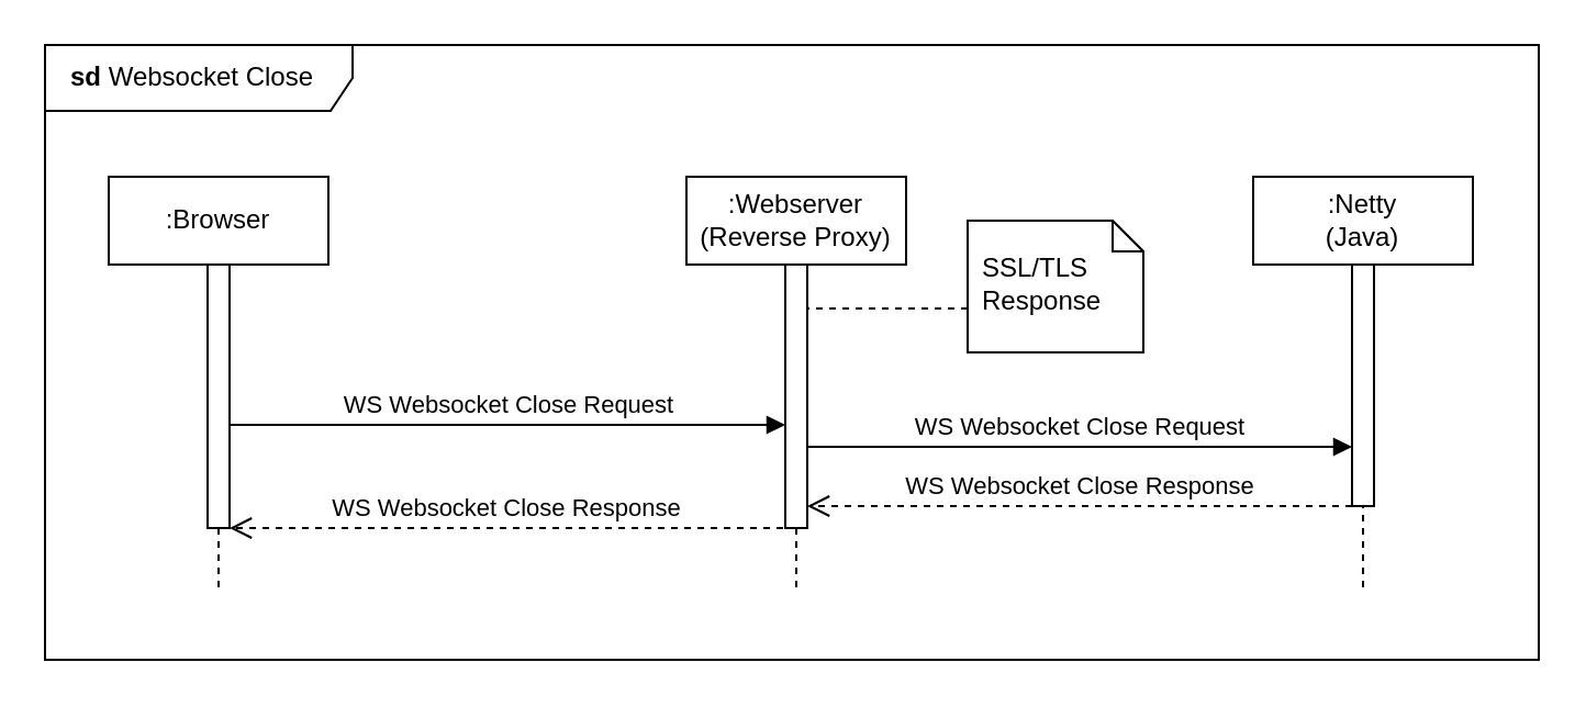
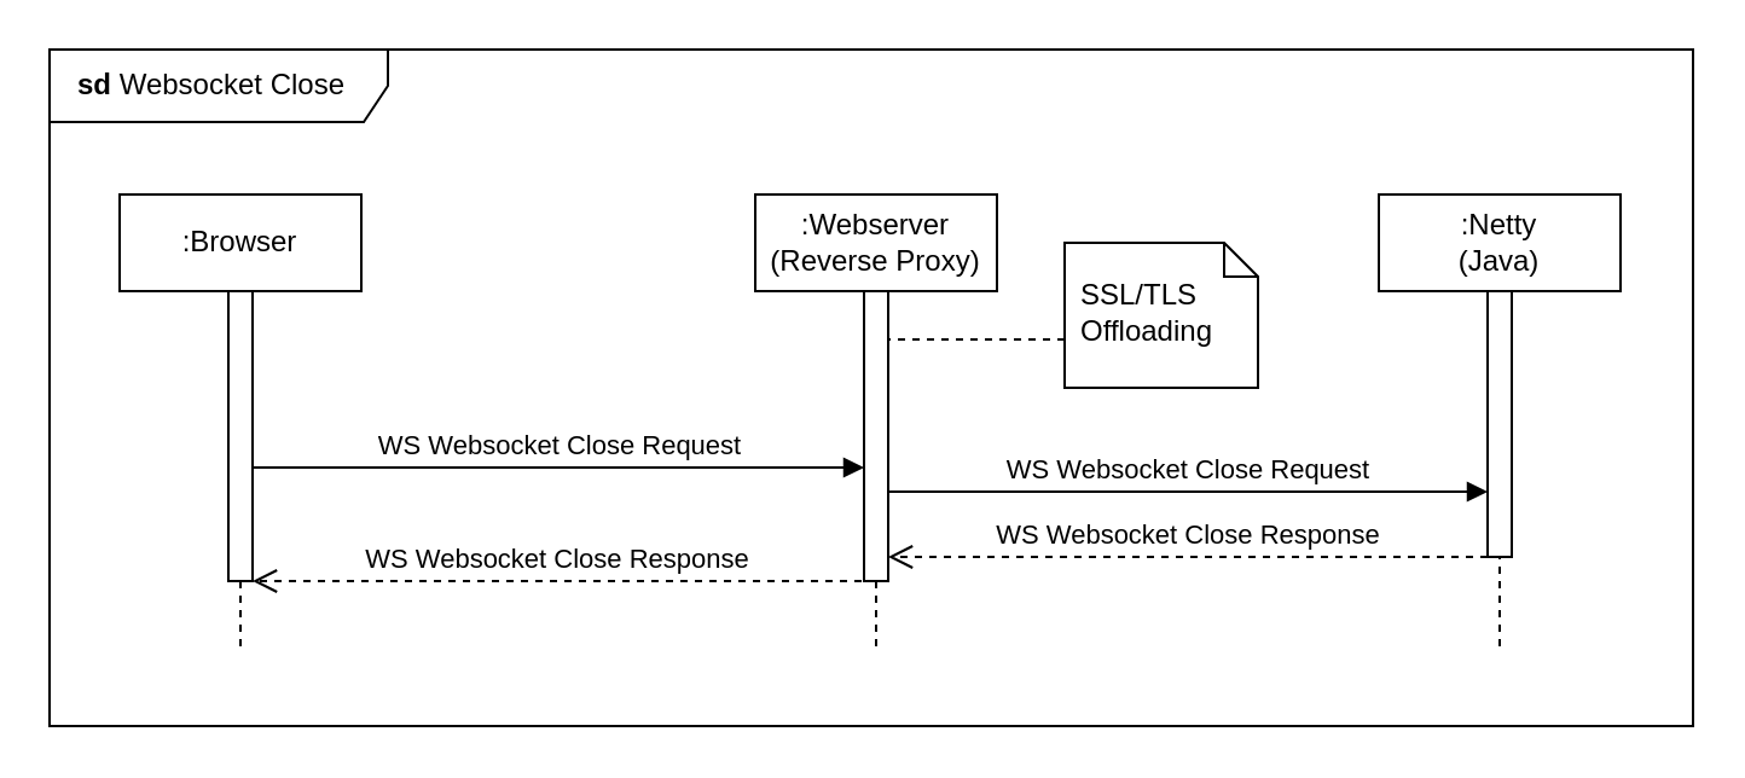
  <mxCell id="0" />
  <mxCell id="1" parent="0" />
  <mxCell id="2" value="&lt;b&gt;sd&lt;/b&gt; Websocket Close" style="shape=umlFrame;whiteSpace=wrap;html=1;width=140;height=30;align=left;spacingLeft=10;" vertex="1" parent="1"><mxGeometry x="20" y="20" width="680" height="280" as="geometry" /></mxCell>
  <mxCell id="3" value=":Browser" style="shape=umlLifeline;perimeter=lifelinePerimeter;whiteSpace=wrap;html=1;container=1;collapsible=0;recursiveResize=0;outlineConnect=0;" vertex="1" parent="1"><mxGeometry x="49" y="80" width="100" height="190" as="geometry" /></mxCell>
  <mxCell id="4" value=":Webserver (Reverse Proxy)" style="shape=umlLifeline;perimeter=lifelinePerimeter;whiteSpace=wrap;html=1;container=1;collapsible=0;recursiveResize=0;outlineConnect=0;" vertex="1" parent="1"><mxGeometry x="312" y="80" width="100" height="190" as="geometry" /></mxCell>
  <mxCell id="5" value="" style="html=1;points=[];perimeter=orthogonalPerimeter;" vertex="1" parent="4"><mxGeometry x="45" y="40" width="10" height="120" as="geometry" /></mxCell>
  <mxCell id="6" value=":Netty&lt;br&gt;(Java)" style="shape=umlLifeline;perimeter=lifelinePerimeter;whiteSpace=wrap;html=1;container=1;collapsible=0;recursiveResize=0;outlineConnect=0;" vertex="1" parent="1"><mxGeometry x="570" y="80" width="100" height="190" as="geometry" /></mxCell>
  <mxCell id="7" value="" style="html=1;points=[];perimeter=orthogonalPerimeter;" vertex="1" parent="6"><mxGeometry x="45" y="40" width="10" height="110" as="geometry" /></mxCell>
  <mxCell id="8" value="WS Websocket Close&amp;nbsp;Response" style="html=1;verticalAlign=bottom;endArrow=open;dashed=1;endSize=8;exitX=0;exitY=1.037;exitDx=0;exitDy=0;exitPerimeter=0;" edge="1" parent="1"><mxGeometry relative="1" as="geometry"><mxPoint x="367" y="229.999" as="targetPoint" /><mxPoint x="615" y="229.999" as="sourcePoint" /></mxGeometry></mxCell>
  <mxCell id="9" value="WS Websocket Close Request" style="html=1;verticalAlign=bottom;endArrow=block;" edge="1" parent="1" target="7"><mxGeometry relative="1" as="geometry"><mxPoint x="367" y="203" as="sourcePoint" /></mxGeometry></mxCell>
  <mxCell id="10" value="WS Websocket Close Request" style="html=1;verticalAlign=bottom;startArrow=none;endArrow=block;startSize=8;startFill=0;" edge="1" parent="1"><mxGeometry relative="1" as="geometry"><mxPoint x="104" y="193" as="sourcePoint" /><mxPoint x="357" y="193" as="targetPoint" /></mxGeometry></mxCell>
  <mxCell id="11" value="WS Websocket Close Response" style="html=1;verticalAlign=bottom;endArrow=open;dashed=1;endSize=8;exitX=-0.1;exitY=1;exitDx=0;exitDy=0;exitPerimeter=0;" edge="1" parent="1" source="5" target="12"><mxGeometry relative="1" as="geometry"><mxPoint x="98.5" y="239.5" as="targetPoint" /><mxPoint x="335" y="239.5" as="sourcePoint" /></mxGeometry></mxCell>
  <mxCell id="12" value="" style="html=1;points=[];perimeter=orthogonalPerimeter;" vertex="1" parent="1"><mxGeometry x="94" y="120" width="10" height="120" as="geometry" /></mxCell>
- <mxCell id="13" value="&lt;br&gt;SSL/TLS Response" style="shape=note;whiteSpace=wrap;html=1;size=14;verticalAlign=top;align=left;spacingTop=-6;spacingLeft=5;" vertex="1" parent="1"><mxGeometry x="440" y="100" width="80" height="60" as="geometry" /></mxCell>
+ <mxCell id="13" value="&lt;br&gt;SSL/TLS Offloading" style="shape=note;whiteSpace=wrap;html=1;size=14;verticalAlign=top;align=left;spacingTop=-6;spacingLeft=5;" vertex="1" parent="1"><mxGeometry x="440" y="100" width="80" height="60" as="geometry" /></mxCell>
  <mxCell id="14" value="" style="html=1;verticalAlign=bottom;endArrow=none;dashed=1;endSize=8;exitX=0;exitY=0.5;exitDx=0;exitDy=0;exitPerimeter=0;endFill=0;" edge="1" parent="1"><mxGeometry relative="1" as="geometry"><mxPoint x="440" y="140" as="sourcePoint" /><mxPoint x="367" y="140" as="targetPoint" /></mxGeometry></mxCell>
